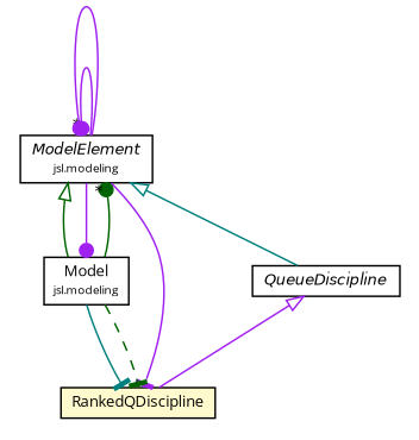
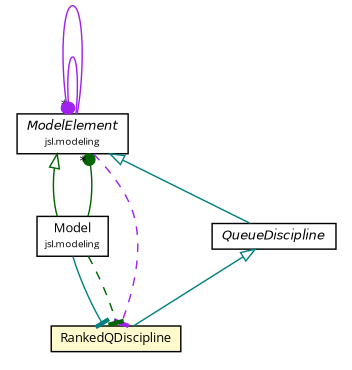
  digraph {
    nodesep=0.25
    ranksep=0.5
    fontname="Open Sans"
    node [fontcolor=black fontname="Open Sans" fontsize=9.0 shape=plaintext]
    edge [arrowhead=dot color=purple fontcolor=black fontname="Open Sans" fontsize=10.0 headport=p labelfontname=Helvetica labelfontsize=10 tailport=p]
    n1 [label=<<table title="jsl.modeling.ModelElement" border="0" cellborder="1" cellspacing="0" cellpadding="2" port="p" href="../../ModelElement.html"> 		<tr><td><table border="0" cellspacing="0" cellpadding="1"> <tr><td align="center" balign="center"><font face="Helvetica-Oblique"> ModelElement </font></td></tr> <tr><td align="center" balign="center"><font point-size="7.0"> jsl.modeling </font></td></tr> 		</table></td></tr> 		</table>>]
    n2 [label=<<table title="jsl.modeling.Model" border="0" cellborder="1" cellspacing="0" cellpadding="2" port="p" href="../../Model.html"> 		<tr><td><table border="0" cellspacing="0" cellpadding="1"> <tr><td align="center" balign="center"> Model </td></tr> <tr><td align="center" balign="center"><font point-size="7.0"> jsl.modeling </font></td></tr> 		</table></td></tr> 		</table>>]
    n3 [label=<<table title="jsl.modeling.elements.queue.RankedQDiscipline" border="0" cellborder="1" cellspacing="0" cellpadding="2" port="p" bgcolor="lemonChiffon" href="./RankedQDiscipline.html"> 		<tr><td><table border="0" cellspacing="0" cellpadding="1"> <tr><td align="center" balign="center"> RankedQDiscipline </td></tr> 		</table></td></tr> 		</table>>]
    n4 [label=<<table title="jsl.modeling.elements.queue.QueueDiscipline" border="0" cellborder="1" cellspacing="0" cellpadding="2" port="p" href="./QueueDiscipline.html"> 		<tr><td><table border="0" cellspacing="0" cellpadding="1"> <tr><td align="center" balign="center"><font face="Helvetica-Oblique"> QueueDiscipline </font></td></tr> 		</table></td></tr> 		</table>>]
    n1 -> n1 [headlabel="*"]
    n1 -> n1
    n1 -> n2 [arrowtail=empty dir=back fontsize=10 color=darkgreen arrowhead="" fontcolor=""]
-   n1 -> n2
-   n1 -> n3 [arrowhead=tee style=solid]
+   n1 -> n3 [arrowhead=tee style=dashed]
    n1 -> n4 [arrowtail=empty dir=back fontsize=10 color=teal arrowhead="" fontcolor=""]
    n2 -> n1 [color=darkgreen headlabel="*"]
    n2 -> n3 [arrowhead=tee color=teal]
    n2 -> n3 [arrowhead=tee color=darkgreen style=dashed]
-   n4 -> n3 [arrowtail=empty dir=back fontsize=10 arrowhead="" fontcolor=""]
+   n4 -> n3 [arrowtail=empty dir=back fontsize=10 color=teal arrowhead="" fontcolor=""]
  }
